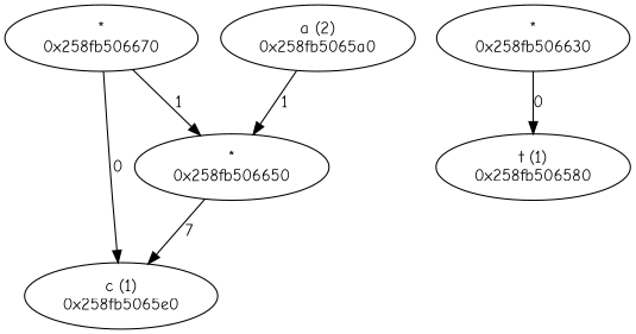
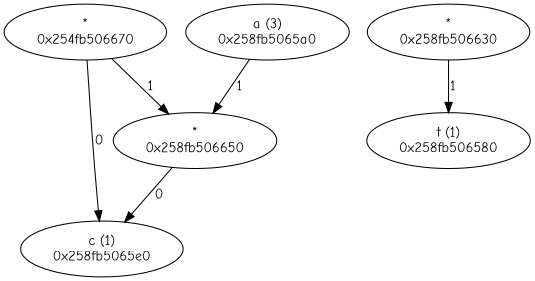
  digraph {
    fontname="Comic Neue"
    node [fontname="Comic Neue"]
    edge [fontname="Comic Neue"]
-   n1 [label="*\n0x258fb506670"]
+   n1 [label="*\n0x254fb506670"]
    n2 [label="*\n0x258fb506650"]
    n3 [label="c (1)\n0x258fb5065e0"]
    n4 [label="*\n0x258fb506630"]
    n5 [label="t (1)\n0x258fb506580"]
-   n6 [label="a (2)\n0x258fb5065a0"]
+   n6 [label="a (3)\n0x258fb5065a0"]
    n1 -> n2 [label=1]
    n1 -> n3 [label=0]
-   n2 -> n3 [label=7]
-   n4 -> n5 [label=0]
+   n2 -> n3 [label=0]
+   n4 -> n5 [label=1]
    n6 -> n2 [label=1]
  }
